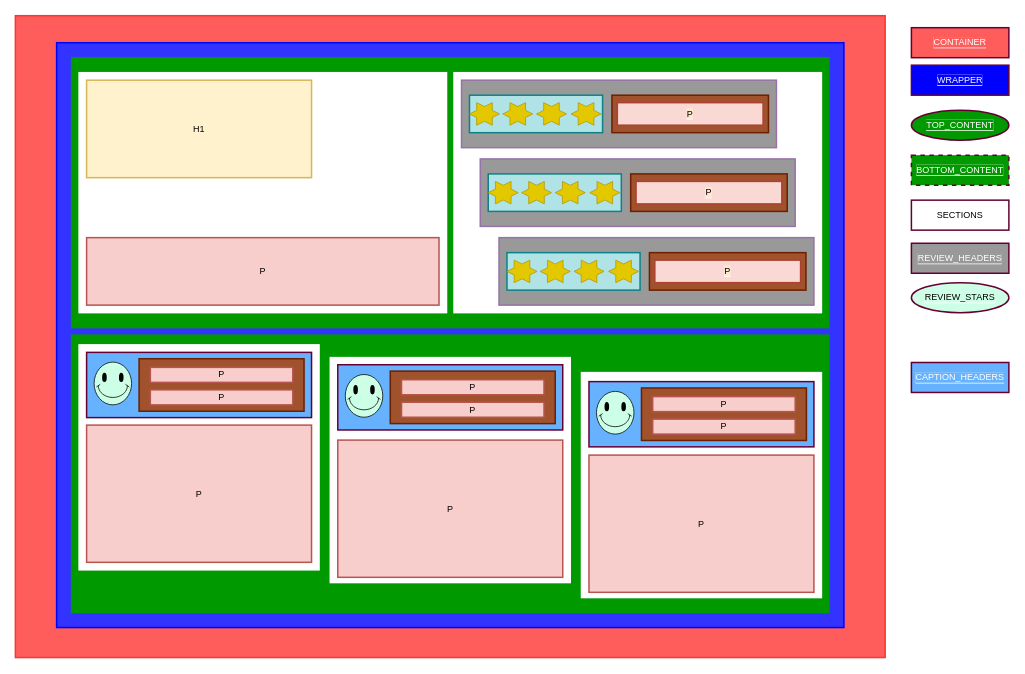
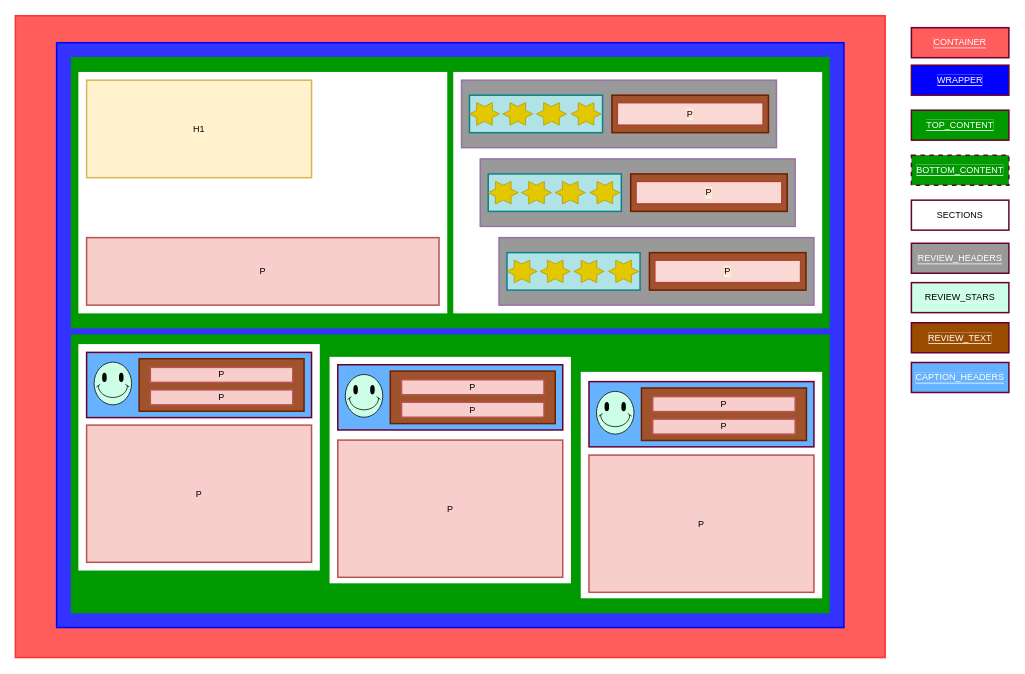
  <mxCell id="0" />
  <mxCell id="1" parent="0" />
  <mxCell id="2" value="" style="rounded=0;whiteSpace=wrap;html=1;strokeWidth=2;strokeColor=#FF3333;align=left;labelBackgroundColor=#ffffff;fillColor=#FF5C5C;" parent="1" vertex="1"><mxGeometry x="20" y="20" width="1160" height="856" as="geometry" /></mxCell>
  <mxCell id="3" value="" style="rounded=0;whiteSpace=wrap;html=1;strokeWidth=2;strokeColor=#0000FF;fillColor=#3333FF;" parent="1" vertex="1"><mxGeometry x="75" y="56" width="1050" height="780" as="geometry" /></mxCell>
  <mxCell id="4" value="" style="rounded=0;whiteSpace=wrap;html=1;strokeWidth=2;strokeColor=#009900;fillColor=#009900;" parent="1" vertex="1"><mxGeometry x="95" y="76" width="1010" height="360" as="geometry" /></mxCell>
  <mxCell id="5" value="" style="rounded=0;whiteSpace=wrap;html=1;strokeWidth=2;strokeColor=#009900;fillColor=#009900;" parent="1" vertex="1"><mxGeometry x="95" y="446" width="1010" height="370" as="geometry" /></mxCell>
  <mxCell id="6" value="" style="rounded=0;whiteSpace=wrap;html=1;strokeWidth=2;strokeColor=#FFFFFF;" parent="1" vertex="1"><mxGeometry x="105" y="96" width="490" height="320" as="geometry" /></mxCell>
  <mxCell id="7" value="" style="rounded=0;whiteSpace=wrap;html=1;strokeWidth=2;strokeColor=#FFFFFF;" parent="1" vertex="1"><mxGeometry x="605" y="96" width="490" height="320" as="geometry" /></mxCell>
  <mxCell id="8" value="" style="rounded=0;whiteSpace=wrap;html=1;strokeWidth=2;strokeColor=#FFFFFF;" parent="1" vertex="1"><mxGeometry x="105" y="459" width="320" height="300" as="geometry" /></mxCell>
  <mxCell id="9" value="H1" style="rounded=0;whiteSpace=wrap;html=1;strokeColor=#d6b656;strokeWidth=2;fillColor=#fff2cc;" parent="1" vertex="1"><mxGeometry x="115" y="106" width="300" height="130" as="geometry" /></mxCell>
  <mxCell id="10" value="P" style="rounded=0;whiteSpace=wrap;html=1;strokeColor=#b85450;strokeWidth=2;fillColor=#f8cecc;" parent="1" vertex="1"><mxGeometry x="115" y="316" width="470" height="90" as="geometry" /></mxCell>
  <mxCell id="11" value="" style="rounded=0;whiteSpace=wrap;html=1;strokeColor=#9673a6;strokeWidth=2;fillColor=#999999;" parent="1" vertex="1"><mxGeometry x="615" y="106" width="420" height="90" as="geometry" /></mxCell>
  <mxCell id="12" value="" style="rounded=0;whiteSpace=wrap;html=1;strokeColor=#9673a6;strokeWidth=2;fillColor=#999999;" parent="1" vertex="1"><mxGeometry x="640" y="211" width="420" height="90" as="geometry" /></mxCell>
  <mxCell id="13" value="" style="rounded=0;whiteSpace=wrap;html=1;strokeColor=#9673a6;strokeWidth=2;fillColor=#999999;" parent="1" vertex="1"><mxGeometry x="665" y="316" width="420" height="90" as="geometry" /></mxCell>
  <mxCell id="14" value="" style="rounded=0;whiteSpace=wrap;html=1;strokeWidth=2;strokeColor=#660033;fillColor=#66B2FF;" parent="1" vertex="1"><mxGeometry x="115" y="469" width="300" height="87" as="geometry" /></mxCell>
  <mxCell id="15" value="P" style="rounded=0;whiteSpace=wrap;html=1;strokeColor=#b85450;strokeWidth=2;fillColor=#f8cecc;" parent="1" vertex="1"><mxGeometry x="115" y="566" width="300" height="183" as="geometry" /></mxCell>
  <mxCell id="16" value="" style="rounded=0;whiteSpace=wrap;html=1;strokeWidth=2;strokeColor=#FFFFFF;" parent="1" vertex="1"><mxGeometry x="440" y="476" width="320" height="300" as="geometry" /></mxCell>
  <mxCell id="17" value="" style="rounded=0;whiteSpace=wrap;html=1;strokeWidth=2;strokeColor=#FFFFFF;" parent="1" vertex="1"><mxGeometry x="775" y="496" width="320" height="300" as="geometry" /></mxCell>
  <mxCell id="18" value="&lt;font color=&quot;#ffffff&quot; style=&quot;background-color: rgb(0 , 0 , 255)&quot;&gt;WRAPPER&lt;/font&gt;" style="rounded=0;whiteSpace=wrap;html=1;labelBackgroundColor=#ffffff;strokeColor=#660033;strokeWidth=2;fontColor=#000000;fillColor=#0000FF;" parent="1" vertex="1"><mxGeometry x="1215" y="86" width="130" height="40" as="geometry" /></mxCell>
- <mxCell id="19" value="&lt;font color=&quot;#ffffff&quot; style=&quot;background-color: rgb(0 , 153 , 0)&quot;&gt;TOP_CONTENT&lt;/font&gt;" style="ellipse;whiteSpace=wrap;html=1;labelBackgroundColor=#ffffff;strokeColor=#660033;strokeWidth=2;fontColor=#000000;fillColor=#009900;" parent="1" vertex="1"><mxGeometry x="1215" y="146" width="130" height="40" as="geometry" /></mxCell>
+ <mxCell id="19" value="&lt;font color=&quot;#ffffff&quot; style=&quot;background-color: rgb(0 , 153 , 0)&quot;&gt;TOP_CONTENT&lt;/font&gt;" style="rounded=0;whiteSpace=wrap;html=1;labelBackgroundColor=#ffffff;strokeColor=#660033;strokeWidth=2;fontColor=#000000;fillColor=#009900;" parent="1" vertex="1"><mxGeometry x="1215" y="146" width="130" height="40" as="geometry" /></mxCell>
  <mxCell id="20" value="&lt;font color=&quot;#ffffff&quot; style=&quot;background-color: rgb(0 , 153 , 0)&quot;&gt;BOTTOM_CONTENT&lt;/font&gt;" style="rounded=0;whiteSpace=wrap;html=1;labelBackgroundColor=#ffffff;strokeColor=#660033;strokeWidth=2;fontColor=#000000;fillColor=#009900;dashed=1;" parent="1" vertex="1"><mxGeometry x="1215" y="206" width="130" height="40" as="geometry" /></mxCell>
  <mxCell id="21" value="&lt;font color=&quot;#ffffff&quot; style=&quot;background-color: rgb(255 , 92 , 92)&quot;&gt;CONTAINER&lt;/font&gt;" style="rounded=0;whiteSpace=wrap;html=1;labelBackgroundColor=#ffffff;strokeColor=#660033;strokeWidth=2;fontColor=#000000;fillColor=#FF5C5C;" parent="1" vertex="1"><mxGeometry x="1215" y="36" width="130" height="40" as="geometry" /></mxCell>
  <mxCell id="22" value="&lt;font style=&quot;background-color: rgb(255 , 255 , 255)&quot;&gt;SECTIONS&lt;/font&gt;" style="rounded=0;whiteSpace=wrap;html=1;labelBackgroundColor=#ffffff;strokeColor=#660033;strokeWidth=2;fontColor=#000000;fillColor=#FFFFFF;" parent="1" vertex="1"><mxGeometry x="1215" y="266" width="130" height="40" as="geometry" /></mxCell>
  <mxCell id="23" value="&lt;font color=&quot;#ffffff&quot; style=&quot;background-color: rgb(102 , 178 , 255)&quot;&gt;CAPTION_HEADERS&lt;/font&gt;" style="rounded=0;whiteSpace=wrap;html=1;labelBackgroundColor=#ffffff;strokeColor=#660033;strokeWidth=2;fontColor=#000000;fillColor=#66B2FF;" parent="1" vertex="1"><mxGeometry x="1215" y="482.5" width="130" height="40" as="geometry" /></mxCell>
  <mxCell id="24" value="&lt;font color=&quot;#ffffff&quot;&gt;&lt;span style=&quot;background-color: rgb(153 , 153 , 153)&quot;&gt;REVIEW_HEADERS&lt;/span&gt;&lt;/font&gt;" style="rounded=0;whiteSpace=wrap;html=1;labelBackgroundColor=#ffffff;strokeColor=#660033;strokeWidth=2;fontColor=#000000;fillColor=#999999;" parent="1" vertex="1"><mxGeometry x="1215" y="323.5" width="130" height="40" as="geometry" /></mxCell>
  <mxCell id="25" value="" style="rounded=0;whiteSpace=wrap;html=1;labelBackgroundColor=#ffffff;strokeColor=#0e8088;strokeWidth=2;fillColor=#b0e3e6;" vertex="1" parent="1"><mxGeometry x="625.62" y="126" width="177.5" height="50" as="geometry" /></mxCell>
  <mxCell id="26" value="" style="rounded=0;whiteSpace=wrap;html=1;labelBackgroundColor=#ffffff;strokeColor=#6D1F00;strokeWidth=2;fillColor=#a0522d;fontColor=#ffffff;" vertex="1" parent="1"><mxGeometry x="815.62" y="126" width="208.75" height="50" as="geometry" /></mxCell>
  <mxCell id="27" value="&lt;span style=&quot;background-color: rgb(255 , 230 , 204)&quot;&gt;P&lt;/span&gt;" style="rounded=0;whiteSpace=wrap;html=1;labelBackgroundColor=#ffffff;strokeColor=#ae4132;strokeWidth=2;fillColor=#fad9d5;" vertex="1" parent="1"><mxGeometry x="822.8" y="136" width="194.38" height="30" as="geometry" /></mxCell>
+ <mxCell id="28" value="&lt;font color=&quot;#ffffff&quot; style=&quot;background-color: rgb(153 , 76 , 0)&quot;&gt;REVIEW_TEXT&lt;/font&gt;" style="rounded=0;whiteSpace=wrap;html=1;labelBackgroundColor=#ffffff;strokeColor=#660033;strokeWidth=2;fontColor=#000000;fillColor=#994C00;" vertex="1" parent="1"><mxGeometry x="1215" y="429.5" width="130" height="40" as="geometry" /></mxCell>
  <mxCell id="29" value="" style="verticalLabelPosition=bottom;verticalAlign=top;html=1;shape=mxgraph.basic.6_point_star;fillColor=#e3c800;strokeColor=#B09500;fontColor=#ffffff;" vertex="1" parent="1"><mxGeometry x="625.62" y="136" width="40" height="30" as="geometry" /></mxCell>
  <mxCell id="30" value="" style="verticalLabelPosition=bottom;verticalAlign=top;html=1;shape=mxgraph.basic.6_point_star;fillColor=#e3c800;strokeColor=#B09500;fontColor=#ffffff;" vertex="1" parent="1"><mxGeometry x="670" y="136" width="40" height="30" as="geometry" /></mxCell>
  <mxCell id="31" value="" style="verticalLabelPosition=bottom;verticalAlign=top;html=1;shape=mxgraph.basic.6_point_star;fillColor=#e3c800;strokeColor=#B09500;fontColor=#ffffff;" vertex="1" parent="1"><mxGeometry x="715" y="136" width="40" height="30" as="geometry" /></mxCell>
  <mxCell id="32" value="" style="verticalLabelPosition=bottom;verticalAlign=top;html=1;shape=mxgraph.basic.6_point_star;fillColor=#e3c800;strokeColor=#B09500;fontColor=#ffffff;" vertex="1" parent="1"><mxGeometry x="761.12" y="136" width="40" height="30" as="geometry" /></mxCell>
- <mxCell id="33" value="&lt;font style=&quot;background-color: rgb(204 , 255 , 230)&quot;&gt;REVIEW_STARS&lt;/font&gt;" style="ellipse;whiteSpace=wrap;html=1;labelBackgroundColor=#ffffff;strokeColor=#660033;strokeWidth=2;fontColor=#000000;fillColor=#CCFFE6;" vertex="1" parent="1"><mxGeometry x="1215" y="376" width="130" height="40" as="geometry" /></mxCell>
+ <mxCell id="33" value="&lt;font style=&quot;background-color: rgb(204 , 255 , 230)&quot;&gt;REVIEW_STARS&lt;/font&gt;" style="rounded=0;whiteSpace=wrap;html=1;labelBackgroundColor=#ffffff;strokeColor=#660033;strokeWidth=2;fontColor=#000000;fillColor=#CCFFE6;" vertex="1" parent="1"><mxGeometry x="1215" y="376" width="130" height="40" as="geometry" /></mxCell>
  <mxCell id="34" value="" style="rounded=0;whiteSpace=wrap;html=1;labelBackgroundColor=#ffffff;strokeColor=#6D1F00;strokeWidth=2;fillColor=#a0522d;fontColor=#ffffff;" vertex="1" parent="1"><mxGeometry x="185" y="477.5" width="220" height="70" as="geometry" /></mxCell>
  <mxCell id="35" value="P" style="rounded=0;whiteSpace=wrap;html=1;strokeColor=#b85450;strokeWidth=2;fillColor=#f8cecc;" vertex="1" parent="1"><mxGeometry x="200" y="519" width="190" height="20" as="geometry" /></mxCell>
  <mxCell id="36" value="P" style="rounded=0;whiteSpace=wrap;html=1;strokeColor=#b85450;strokeWidth=2;fillColor=#f8cecc;imageHeight=37;" parent="1" vertex="1"><mxGeometry x="200" y="489" width="190" height="20" as="geometry" /></mxCell>
  <mxCell id="37" value="P" style="rounded=0;whiteSpace=wrap;html=1;strokeColor=#b85450;strokeWidth=2;fillColor=#f8cecc;" vertex="1" parent="1"><mxGeometry x="450" y="586" width="300" height="183" as="geometry" /></mxCell>
  <mxCell id="38" value="P" style="rounded=0;whiteSpace=wrap;html=1;strokeColor=#b85450;strokeWidth=2;fillColor=#f8cecc;" vertex="1" parent="1"><mxGeometry x="785" y="606" width="300" height="183" as="geometry" /></mxCell>
  <mxCell id="39" value="" style="verticalLabelPosition=bottom;verticalAlign=top;html=1;shape=mxgraph.basic.smiley;fillColor=#CCFFE6;" vertex="1" parent="1"><mxGeometry x="125" y="482" width="50" height="57" as="geometry" /></mxCell>
  <mxCell id="40" value="" style="rounded=0;whiteSpace=wrap;html=1;strokeWidth=2;strokeColor=#660033;fillColor=#66B2FF;" vertex="1" parent="1"><mxGeometry x="450" y="485.5" width="300" height="87" as="geometry" /></mxCell>
  <mxCell id="41" value="" style="rounded=0;whiteSpace=wrap;html=1;labelBackgroundColor=#ffffff;strokeColor=#6D1F00;strokeWidth=2;fillColor=#a0522d;fontColor=#ffffff;" vertex="1" parent="1"><mxGeometry x="520" y="494" width="220" height="70" as="geometry" /></mxCell>
  <mxCell id="42" value="P" style="rounded=0;whiteSpace=wrap;html=1;strokeColor=#b85450;strokeWidth=2;fillColor=#f8cecc;" vertex="1" parent="1"><mxGeometry x="535" y="535.5" width="190" height="20" as="geometry" /></mxCell>
  <mxCell id="43" value="P" style="rounded=0;whiteSpace=wrap;html=1;strokeColor=#b85450;strokeWidth=2;fillColor=#f8cecc;imageHeight=37;" vertex="1" parent="1"><mxGeometry x="535" y="505.5" width="190" height="20" as="geometry" /></mxCell>
  <mxCell id="44" value="" style="verticalLabelPosition=bottom;verticalAlign=top;html=1;shape=mxgraph.basic.smiley;fillColor=#CCFFE6;" vertex="1" parent="1"><mxGeometry x="460" y="498.5" width="50" height="57" as="geometry" /></mxCell>
  <mxCell id="45" value="" style="rounded=0;whiteSpace=wrap;html=1;strokeWidth=2;strokeColor=#660033;fillColor=#66B2FF;" vertex="1" parent="1"><mxGeometry x="785" y="508" width="300" height="87" as="geometry" /></mxCell>
  <mxCell id="46" value="" style="rounded=0;whiteSpace=wrap;html=1;labelBackgroundColor=#ffffff;strokeColor=#6D1F00;strokeWidth=2;fillColor=#a0522d;fontColor=#ffffff;" vertex="1" parent="1"><mxGeometry x="855" y="516.5" width="220" height="70" as="geometry" /></mxCell>
  <mxCell id="47" value="P" style="rounded=0;whiteSpace=wrap;html=1;strokeColor=#b85450;strokeWidth=2;fillColor=#f8cecc;" vertex="1" parent="1"><mxGeometry x="870" y="558" width="190" height="20" as="geometry" /></mxCell>
  <mxCell id="48" value="P" style="rounded=0;whiteSpace=wrap;html=1;strokeColor=#b85450;strokeWidth=2;fillColor=#f8cecc;imageHeight=37;" vertex="1" parent="1"><mxGeometry x="870" y="528" width="190" height="20" as="geometry" /></mxCell>
  <mxCell id="49" value="" style="verticalLabelPosition=bottom;verticalAlign=top;html=1;shape=mxgraph.basic.smiley;fillColor=#CCFFE6;" vertex="1" parent="1"><mxGeometry x="795" y="521" width="50" height="57" as="geometry" /></mxCell>
  <mxCell id="50" value="" style="rounded=0;whiteSpace=wrap;html=1;labelBackgroundColor=#ffffff;strokeColor=#0e8088;strokeWidth=2;fillColor=#b0e3e6;" vertex="1" parent="1"><mxGeometry x="650.63" y="231" width="177.5" height="50" as="geometry" /></mxCell>
  <mxCell id="51" value="" style="rounded=0;whiteSpace=wrap;html=1;labelBackgroundColor=#ffffff;strokeColor=#6D1F00;strokeWidth=2;fillColor=#a0522d;fontColor=#ffffff;" vertex="1" parent="1"><mxGeometry x="840.63" y="231" width="208.75" height="50" as="geometry" /></mxCell>
  <mxCell id="52" value="&lt;span style=&quot;background-color: rgb(255 , 230 , 204)&quot;&gt;P&lt;/span&gt;" style="rounded=0;whiteSpace=wrap;html=1;labelBackgroundColor=#ffffff;strokeColor=#ae4132;strokeWidth=2;fillColor=#fad9d5;" vertex="1" parent="1"><mxGeometry x="847.81" y="241" width="194.38" height="30" as="geometry" /></mxCell>
  <mxCell id="53" value="" style="verticalLabelPosition=bottom;verticalAlign=top;html=1;shape=mxgraph.basic.6_point_star;fillColor=#e3c800;strokeColor=#B09500;fontColor=#ffffff;" vertex="1" parent="1"><mxGeometry x="650.63" y="241" width="40" height="30" as="geometry" /></mxCell>
  <mxCell id="54" value="" style="verticalLabelPosition=bottom;verticalAlign=top;html=1;shape=mxgraph.basic.6_point_star;fillColor=#e3c800;strokeColor=#B09500;fontColor=#ffffff;" vertex="1" parent="1"><mxGeometry x="695.01" y="241" width="40" height="30" as="geometry" /></mxCell>
  <mxCell id="55" value="" style="verticalLabelPosition=bottom;verticalAlign=top;html=1;shape=mxgraph.basic.6_point_star;fillColor=#e3c800;strokeColor=#B09500;fontColor=#ffffff;" vertex="1" parent="1"><mxGeometry x="740.01" y="241" width="40" height="30" as="geometry" /></mxCell>
  <mxCell id="56" value="" style="verticalLabelPosition=bottom;verticalAlign=top;html=1;shape=mxgraph.basic.6_point_star;fillColor=#e3c800;strokeColor=#B09500;fontColor=#ffffff;" vertex="1" parent="1"><mxGeometry x="786.13" y="241" width="40" height="30" as="geometry" /></mxCell>
  <mxCell id="57" value="" style="rounded=0;whiteSpace=wrap;html=1;labelBackgroundColor=#ffffff;strokeColor=#0e8088;strokeWidth=2;fillColor=#b0e3e6;" vertex="1" parent="1"><mxGeometry x="675.63" y="336" width="177.5" height="50" as="geometry" /></mxCell>
  <mxCell id="58" value="" style="rounded=0;whiteSpace=wrap;html=1;labelBackgroundColor=#ffffff;strokeColor=#6D1F00;strokeWidth=2;fillColor=#a0522d;fontColor=#ffffff;" vertex="1" parent="1"><mxGeometry x="865.63" y="336" width="208.75" height="50" as="geometry" /></mxCell>
  <mxCell id="59" value="&lt;span style=&quot;background-color: rgb(255 , 230 , 204)&quot;&gt;P&lt;/span&gt;" style="rounded=0;whiteSpace=wrap;html=1;labelBackgroundColor=#ffffff;strokeColor=#ae4132;strokeWidth=2;fillColor=#fad9d5;" vertex="1" parent="1"><mxGeometry x="872.81" y="346" width="194.38" height="30" as="geometry" /></mxCell>
  <mxCell id="60" value="" style="verticalLabelPosition=bottom;verticalAlign=top;html=1;shape=mxgraph.basic.6_point_star;fillColor=#e3c800;strokeColor=#B09500;fontColor=#ffffff;" vertex="1" parent="1"><mxGeometry x="675.63" y="346" width="40" height="30" as="geometry" /></mxCell>
  <mxCell id="61" value="" style="verticalLabelPosition=bottom;verticalAlign=top;html=1;shape=mxgraph.basic.6_point_star;fillColor=#e3c800;strokeColor=#B09500;fontColor=#ffffff;" vertex="1" parent="1"><mxGeometry x="720.01" y="346" width="40" height="30" as="geometry" /></mxCell>
  <mxCell id="62" value="" style="verticalLabelPosition=bottom;verticalAlign=top;html=1;shape=mxgraph.basic.6_point_star;fillColor=#e3c800;strokeColor=#B09500;fontColor=#ffffff;" vertex="1" parent="1"><mxGeometry x="765.01" y="346" width="40" height="30" as="geometry" /></mxCell>
  <mxCell id="63" value="" style="verticalLabelPosition=bottom;verticalAlign=top;html=1;shape=mxgraph.basic.6_point_star;fillColor=#e3c800;strokeColor=#B09500;fontColor=#ffffff;" vertex="1" parent="1"><mxGeometry x="811.13" y="346" width="40" height="30" as="geometry" /></mxCell>
